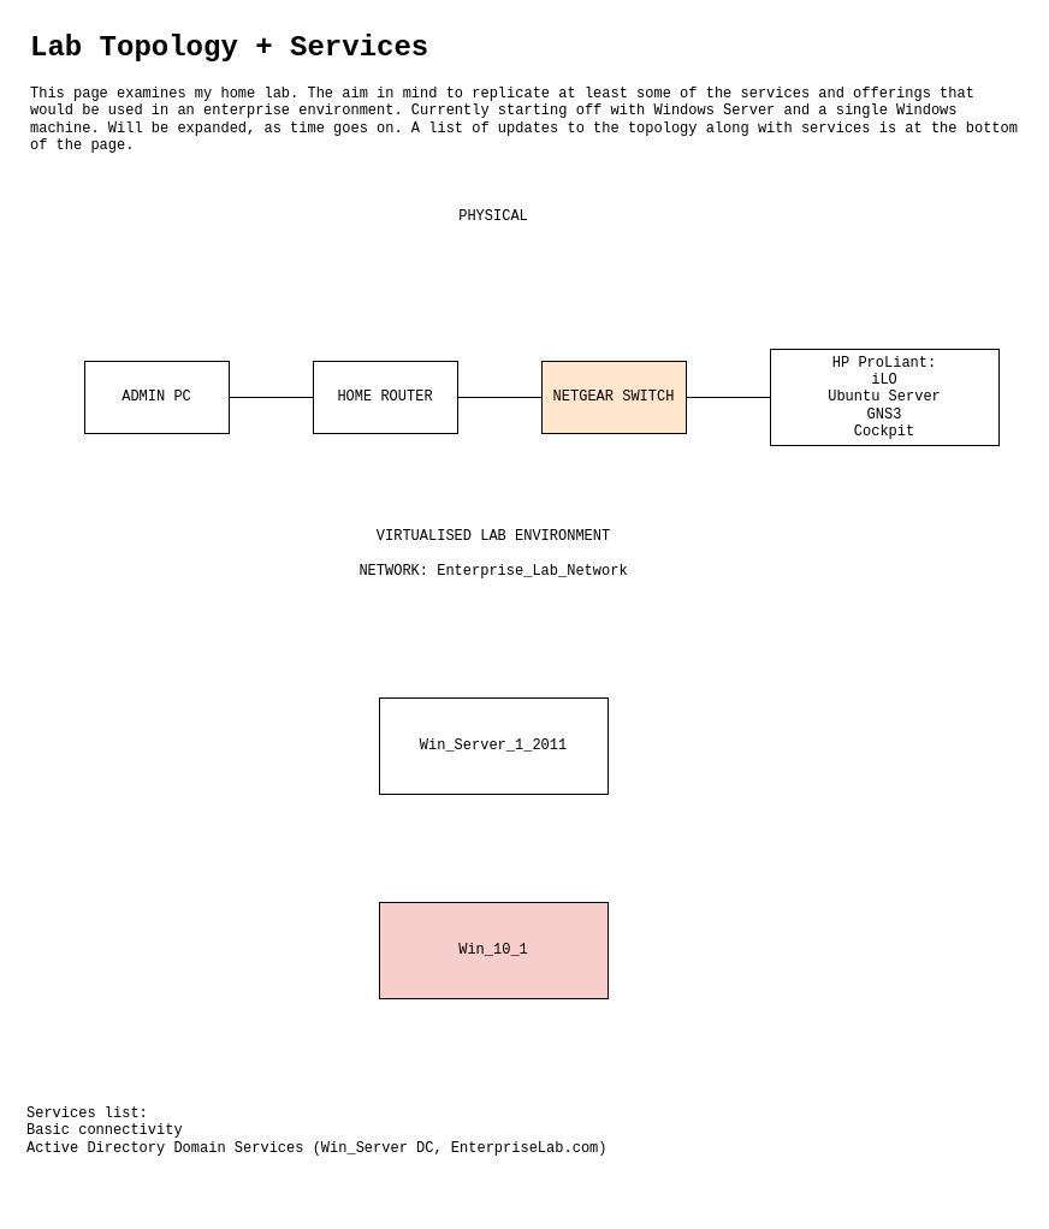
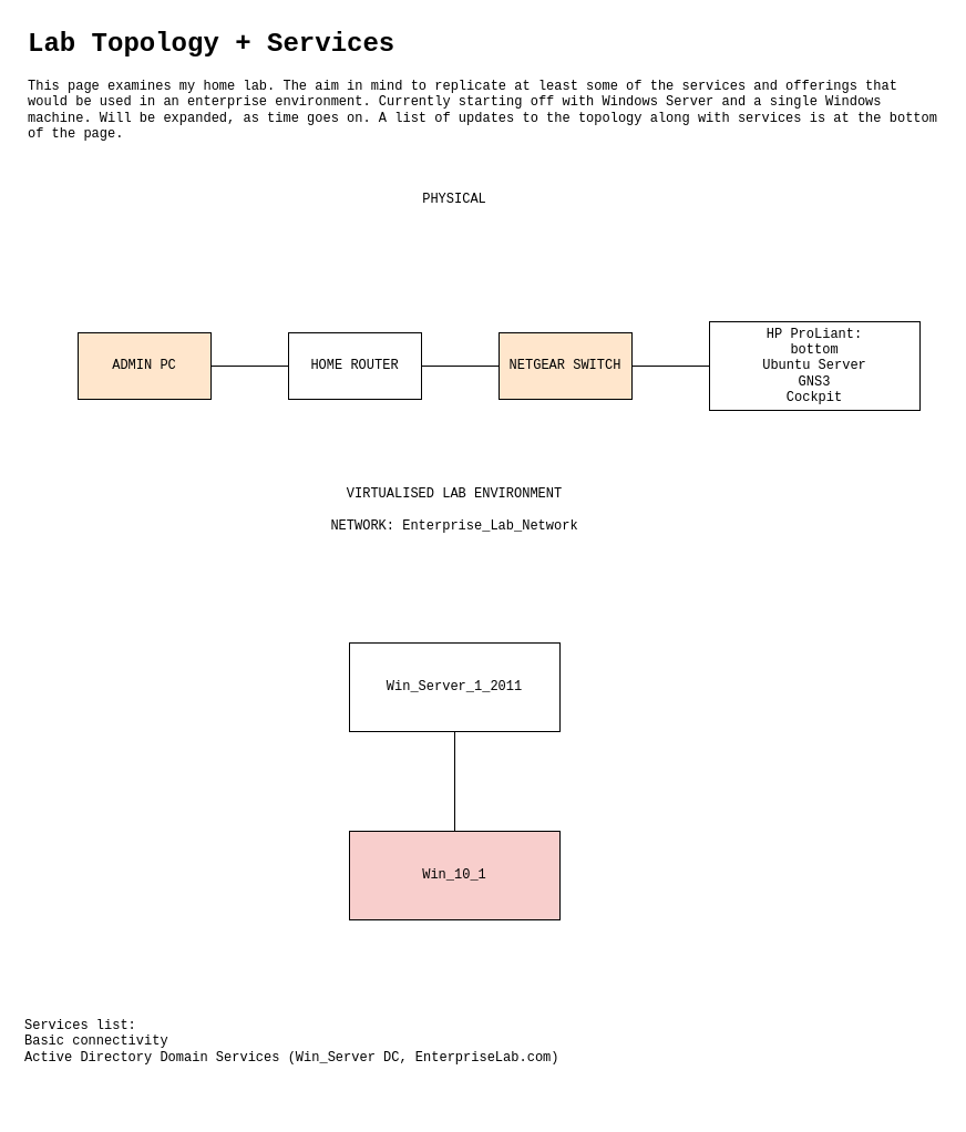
  <mxCell id="0" />
  <mxCell id="1" parent="0" />
  <mxCell id="2" value="&lt;h1&gt;Lab Topology + Services&amp;nbsp;&lt;/h1&gt;&lt;div&gt;This page examines my home lab. The aim in mind to replicate at least some of the services and offerings that would be used in an enterprise environment. Currently starting off with Windows Server and a single Windows machine. Will be expanded, as time goes on. A list of updates to the topology along with services is at the bottom of the page.&lt;/div&gt;&lt;div&gt;&lt;br&gt;&lt;/div&gt;&lt;div&gt;&lt;br&gt;&lt;/div&gt;" style="text;html=1;strokeColor=none;fillColor=none;spacing=5;spacingTop=-20;whiteSpace=wrap;overflow=hidden;rounded=0;fontFamily=Courier New;" parent="1" vertex="1"><mxGeometry x="20" y="20" width="830" height="120" as="geometry" /></mxCell>
  <mxCell id="3" value="NETGEAR SWITCH" style="rounded=0;whiteSpace=wrap;html=1;fontFamily=Courier New;fillColor=#ffe6cc;" parent="1" vertex="1"><mxGeometry x="450" y="300" width="120" height="60" as="geometry" /></mxCell>
- <mxCell id="4" value="ADMIN PC" style="rounded=0;whiteSpace=wrap;html=1;fontFamily=Courier New;" parent="1" vertex="1"><mxGeometry x="70" y="300" width="120" height="60" as="geometry" /></mxCell>
+ <mxCell id="4" value="ADMIN PC" style="rounded=0;whiteSpace=wrap;html=1;fontFamily=Courier New;fillColor=#ffe6cc;" parent="1" vertex="1"><mxGeometry x="70" y="300" width="120" height="60" as="geometry" /></mxCell>
  <mxCell id="5" value="PHYSICAL" style="text;html=1;strokeColor=none;fillColor=none;align=center;verticalAlign=middle;whiteSpace=wrap;rounded=0;fontFamily=Courier New;" parent="1" vertex="1"><mxGeometry x="390" y="170" width="40" height="20" as="geometry" /></mxCell>
- <mxCell id="6" value="HP ProLiant:&lt;br&gt;iLO&lt;br&gt;Ubuntu Server&lt;br&gt;GNS3&lt;br&gt;Cockpit" style="rounded=0;whiteSpace=wrap;html=1;fontFamily=Courier New;" parent="1" vertex="1"><mxGeometry x="640" y="290" width="190" height="80" as="geometry" /></mxCell>
+ <mxCell id="6" value="HP ProLiant:&lt;br&gt;bottom&lt;br&gt;Ubuntu Server&lt;br&gt;GNS3&lt;br&gt;Cockpit" style="rounded=0;whiteSpace=wrap;html=1;fontFamily=Courier New;" parent="1" vertex="1"><mxGeometry x="640" y="290" width="190" height="80" as="geometry" /></mxCell>
  <mxCell id="7" value="HOME ROUTER" style="rounded=0;whiteSpace=wrap;html=1;fontFamily=Courier New;" parent="1" vertex="1"><mxGeometry x="260" y="300" width="120" height="60" as="geometry" /></mxCell>
  <mxCell id="8" value="" style="endArrow=none;html=1;fontFamily=Courier New;entryX=0;entryY=0.5;entryDx=0;entryDy=0;exitX=1;exitY=0.5;exitDx=0;exitDy=0;" parent="1" source="4" target="7" edge="1"><mxGeometry width="50" height="50" relative="1" as="geometry"><mxPoint x="90" y="470" as="sourcePoint" /><mxPoint x="140" y="420" as="targetPoint" /></mxGeometry></mxCell>
  <mxCell id="9" value="" style="endArrow=none;html=1;fontFamily=Courier New;entryX=0;entryY=0.5;entryDx=0;entryDy=0;exitX=1;exitY=0.5;exitDx=0;exitDy=0;" parent="1" source="7" target="3" edge="1"><mxGeometry width="50" height="50" relative="1" as="geometry"><mxPoint x="290" y="450" as="sourcePoint" /><mxPoint x="340" y="400" as="targetPoint" /></mxGeometry></mxCell>
  <mxCell id="10" value="" style="endArrow=none;html=1;fontFamily=Courier New;entryX=0;entryY=0.5;entryDx=0;entryDy=0;exitX=1;exitY=0.5;exitDx=0;exitDy=0;" parent="1" source="3" target="6" edge="1"><mxGeometry width="50" height="50" relative="1" as="geometry"><mxPoint x="390" y="340" as="sourcePoint" /><mxPoint x="460" y="340" as="targetPoint" /></mxGeometry></mxCell>
  <mxCell id="11" value="VIRTUALISED LAB ENVIRONMENT&lt;br&gt;&lt;br&gt;NETWORK:&amp;nbsp;Enterprise_Lab_Network&lt;br&gt;" style="text;html=1;strokeColor=none;fillColor=none;align=center;verticalAlign=middle;whiteSpace=wrap;rounded=0;fontFamily=Courier New;" parent="1" vertex="1"><mxGeometry x="205" y="400" width="410" height="120" as="geometry" /></mxCell>
  <mxCell id="12" value="Win_Server_1_2011" style="rounded=0;whiteSpace=wrap;html=1;fontFamily=Courier New;" parent="1" vertex="1"><mxGeometry x="315" y="580" width="190" height="80" as="geometry" /></mxCell>
  <mxCell id="13" value="Win_10_1&lt;br&gt;" style="rounded=0;whiteSpace=wrap;html=1;fontFamily=Courier New;fillColor=#f8cecc;" parent="1" vertex="1"><mxGeometry x="315" y="750" width="190" height="80" as="geometry" /></mxCell>
+ <mxCell id="14" value="" style="endArrow=none;html=1;fontFamily=Courier New;entryX=0.5;entryY=1;entryDx=0;entryDy=0;exitX=0.5;exitY=0;exitDx=0;exitDy=0;" parent="1" source="13" target="12" edge="1"><mxGeometry width="50" height="50" relative="1" as="geometry"><mxPoint x="380" y="760" as="sourcePoint" /><mxPoint x="430" y="710" as="targetPoint" /></mxGeometry></mxCell>
  <mxCell id="15" value="Services list:&lt;br&gt;Basic connectivity&amp;nbsp;&lt;br&gt;Active Directory Domain Services (Win_Server DC, EnterpriseLab.com)" style="text;html=1;strokeColor=none;fillColor=none;align=left;verticalAlign=middle;whiteSpace=wrap;rounded=0;fontFamily=Courier New;" vertex="1" parent="1"><mxGeometry x="20" y="880" width="595" height="120" as="geometry" /></mxCell>
